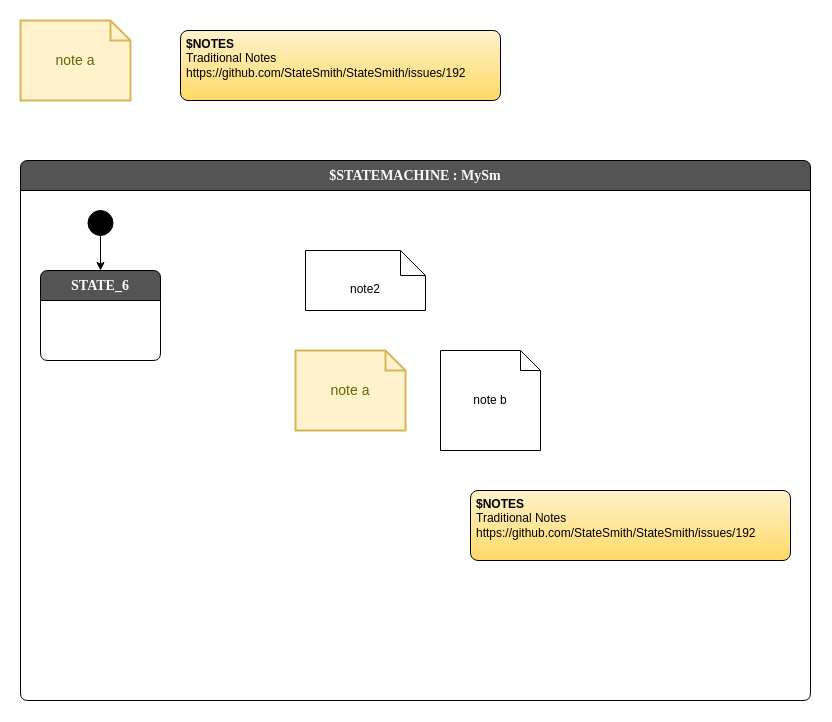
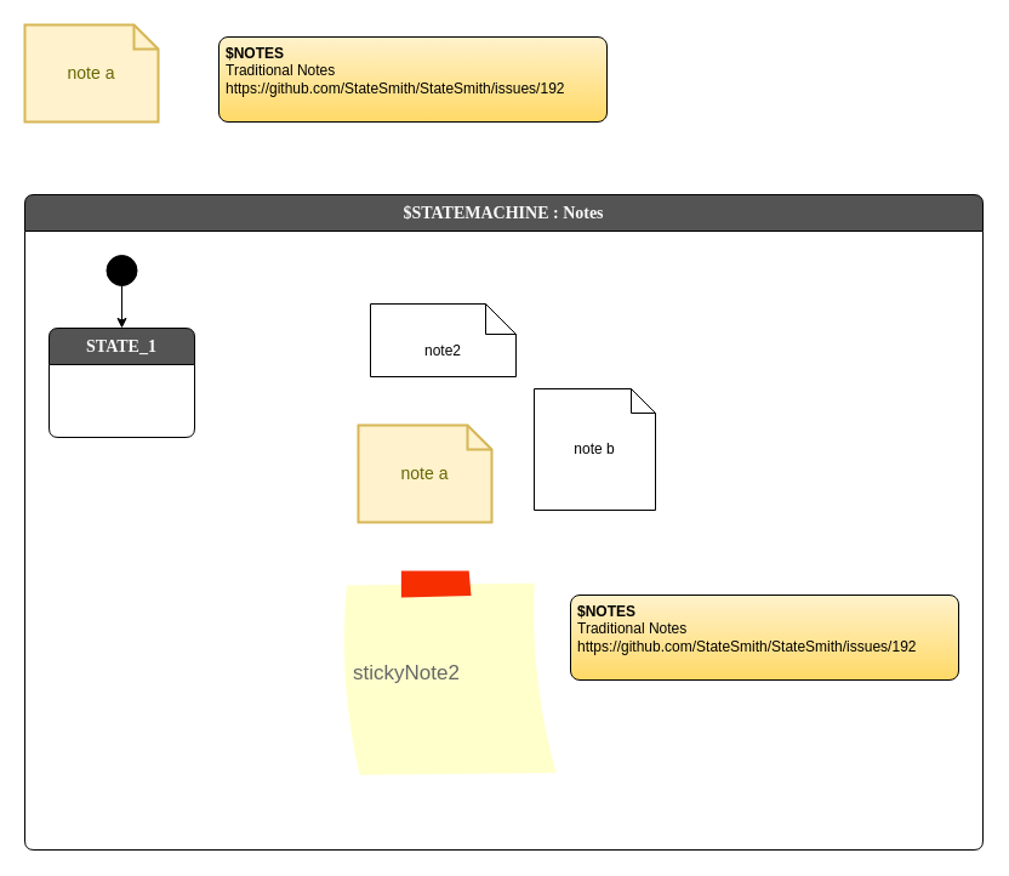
  <mxCell id="0" />
  <mxCell id="1" parent="0" />
- <mxCell id="2" value="$STATEMACHINE : MySm" style="shape=swimlane;rotatable=0;align=center;verticalAlign=top;fontFamily=Lucida Console;startSize=30;fontSize=14;fontStyle=1;fontColor=#FAFAFA;fillColor=#545454;swimlaneFillColor=default;rounded=1;arcSize=15;absoluteArcSize=1;comic=0;" parent="1" vertex="1"><mxGeometry x="20" y="160" width="790" height="540" as="geometry" /></mxCell>
+ <mxCell id="2" value="$STATEMACHINE : Notes" style="shape=swimlane;rotatable=0;align=center;verticalAlign=top;fontFamily=Lucida Console;startSize=30;fontSize=14;fontStyle=1;fontColor=#FAFAFA;fillColor=#545454;swimlaneFillColor=default;rounded=1;arcSize=15;absoluteArcSize=1;comic=0;" parent="1" vertex="1"><mxGeometry x="20" y="160" width="790" height="540" as="geometry" /></mxCell>
  <mxCell id="3" value=" " style="fontFamily=Lucida Console;align=left;verticalAlign=top;fillColor=none;gradientColor=none;strokeColor=none;rounded=0;spacingLeft=4;resizable=0;movable=0;deletable=0;rotatable=0;autosize=1;comic=0;" parent="2" vertex="1" connectable="0"><mxGeometry y="30" width="30" height="20" as="geometry" /></mxCell>
  <mxCell id="4" value="$initial_state" style="shape=ellipse;aspect=fixed;fillColor=#000000;resizable=0;rotatable=0;noLabel=1;editable=0;comic=0;" parent="2" vertex="1"><mxGeometry x="67.5" y="50" width="25" height="25" as="geometry" /></mxCell>
- <mxCell id="5" value="STATE_6" style="shape=swimlane;rotatable=0;align=center;verticalAlign=top;fontFamily=Lucida Console;startSize=30;fontSize=14;fontStyle=1;fontColor=#FAFAFA;fillColor=#545454;swimlaneFillColor=default;rounded=1;arcSize=15;absoluteArcSize=1;comic=0;" parent="2" vertex="1"><mxGeometry x="20" y="110" width="120" height="90" as="geometry" /></mxCell>
+ <mxCell id="5" value="STATE_1" style="shape=swimlane;rotatable=0;align=center;verticalAlign=top;fontFamily=Lucida Console;startSize=30;fontSize=14;fontStyle=1;fontColor=#FAFAFA;fillColor=#545454;swimlaneFillColor=default;rounded=1;arcSize=15;absoluteArcSize=1;comic=0;" parent="2" vertex="1"><mxGeometry x="20" y="110" width="120" height="90" as="geometry" /></mxCell>
  <mxCell id="6" value="" style="fontFamily=Lucida Console;align=left;verticalAlign=top;fillColor=none;gradientColor=none;strokeColor=none;rounded=0;spacingLeft=4;resizable=0;movable=0;deletable=0;rotatable=0;autosize=1;comic=0;" parent="5" vertex="1" connectable="0"><mxGeometry y="30" width="50" height="40" as="geometry" /></mxCell>
  <mxCell id="7" parent="2" source="4" target="5" edge="1"><mxGeometry relative="1" as="geometry" /></mxCell>
- <mxCell id="8" value="note b" style="shape=note;size=20;whiteSpace=wrap;html=1;" parent="2" vertex="1"><mxGeometry x="420" y="190" width="100" height="100" as="geometry" /></mxCell>
+ <mxCell id="8" value="note b" style="shape=note;size=20;whiteSpace=wrap;html=1;" parent="2" vertex="1"><mxGeometry x="420" y="160" width="100" height="100" as="geometry" /></mxCell>
+ <mxCell id="9" value="stickyNote2" style="strokeWidth=1;shadow=0;dashed=0;align=left;html=1;shape=mxgraph.mockup.text.stickyNote2;fontColor=#666666;mainText=;fontSize=17;whiteSpace=wrap;fillColor=#ffffcc;strokeColor=#F62E00;spacingLeft=9;" parent="2" vertex="1"><mxGeometry x="260" y="310" width="180" height="170" as="geometry" /></mxCell>
  <mxCell id="10" value="note2" style="shape=note2;boundedLbl=1;whiteSpace=wrap;html=1;size=25;verticalAlign=top;align=center;" parent="2" vertex="1"><mxGeometry x="285" y="90" width="120" height="60" as="geometry" /></mxCell>
  <mxCell id="11" value="note a" style="shape=note;strokeWidth=2;fontSize=14;size=20;whiteSpace=wrap;html=1;fillColor=#fff2cc;strokeColor=#d6b656;fontColor=#666600;" parent="2" vertex="1"><mxGeometry x="275" y="190" width="110.0" height="80" as="geometry" /></mxCell>
  <mxCell id="12" value="&lt;b&gt;$NOTES&lt;/b&gt;&lt;br&gt;Traditional Notes&lt;br&gt;https://github.com/StateSmith/StateSmith/issues/192&amp;nbsp;&amp;nbsp;" style="shape=rectangle;rounded=1;arcSize=15;absoluteArcSize=1;align=left;verticalAlign=top;whiteSpace=wrap;html=1;spacingLeft=4;strokeWidth=1;strokeColor=default;fillColor=#fff2cc;fontColor=#000000;gradientColor=#ffd966;" vertex="1" parent="2"><mxGeometry x="450" y="330" width="320" height="70" as="geometry" /></mxCell>
  <mxCell id="13" value="note a" style="shape=note;strokeWidth=2;fontSize=14;size=20;whiteSpace=wrap;html=1;fillColor=#fff2cc;strokeColor=#d6b656;fontColor=#666600;" vertex="1" parent="1"><mxGeometry x="20" y="20" width="110.0" height="80" as="geometry" /></mxCell>
  <mxCell id="14" value="&lt;b&gt;$NOTES&lt;/b&gt;&lt;br&gt;Traditional Notes&lt;br&gt;https://github.com/StateSmith/StateSmith/issues/192&amp;nbsp;&amp;nbsp;" style="shape=rectangle;rounded=1;arcSize=15;absoluteArcSize=1;align=left;verticalAlign=top;whiteSpace=wrap;html=1;spacingLeft=4;strokeWidth=1;strokeColor=default;fillColor=#fff2cc;fontColor=#000000;gradientColor=#ffd966;" vertex="1" parent="1"><mxGeometry x="180" y="30" width="320" height="70" as="geometry" /></mxCell>
